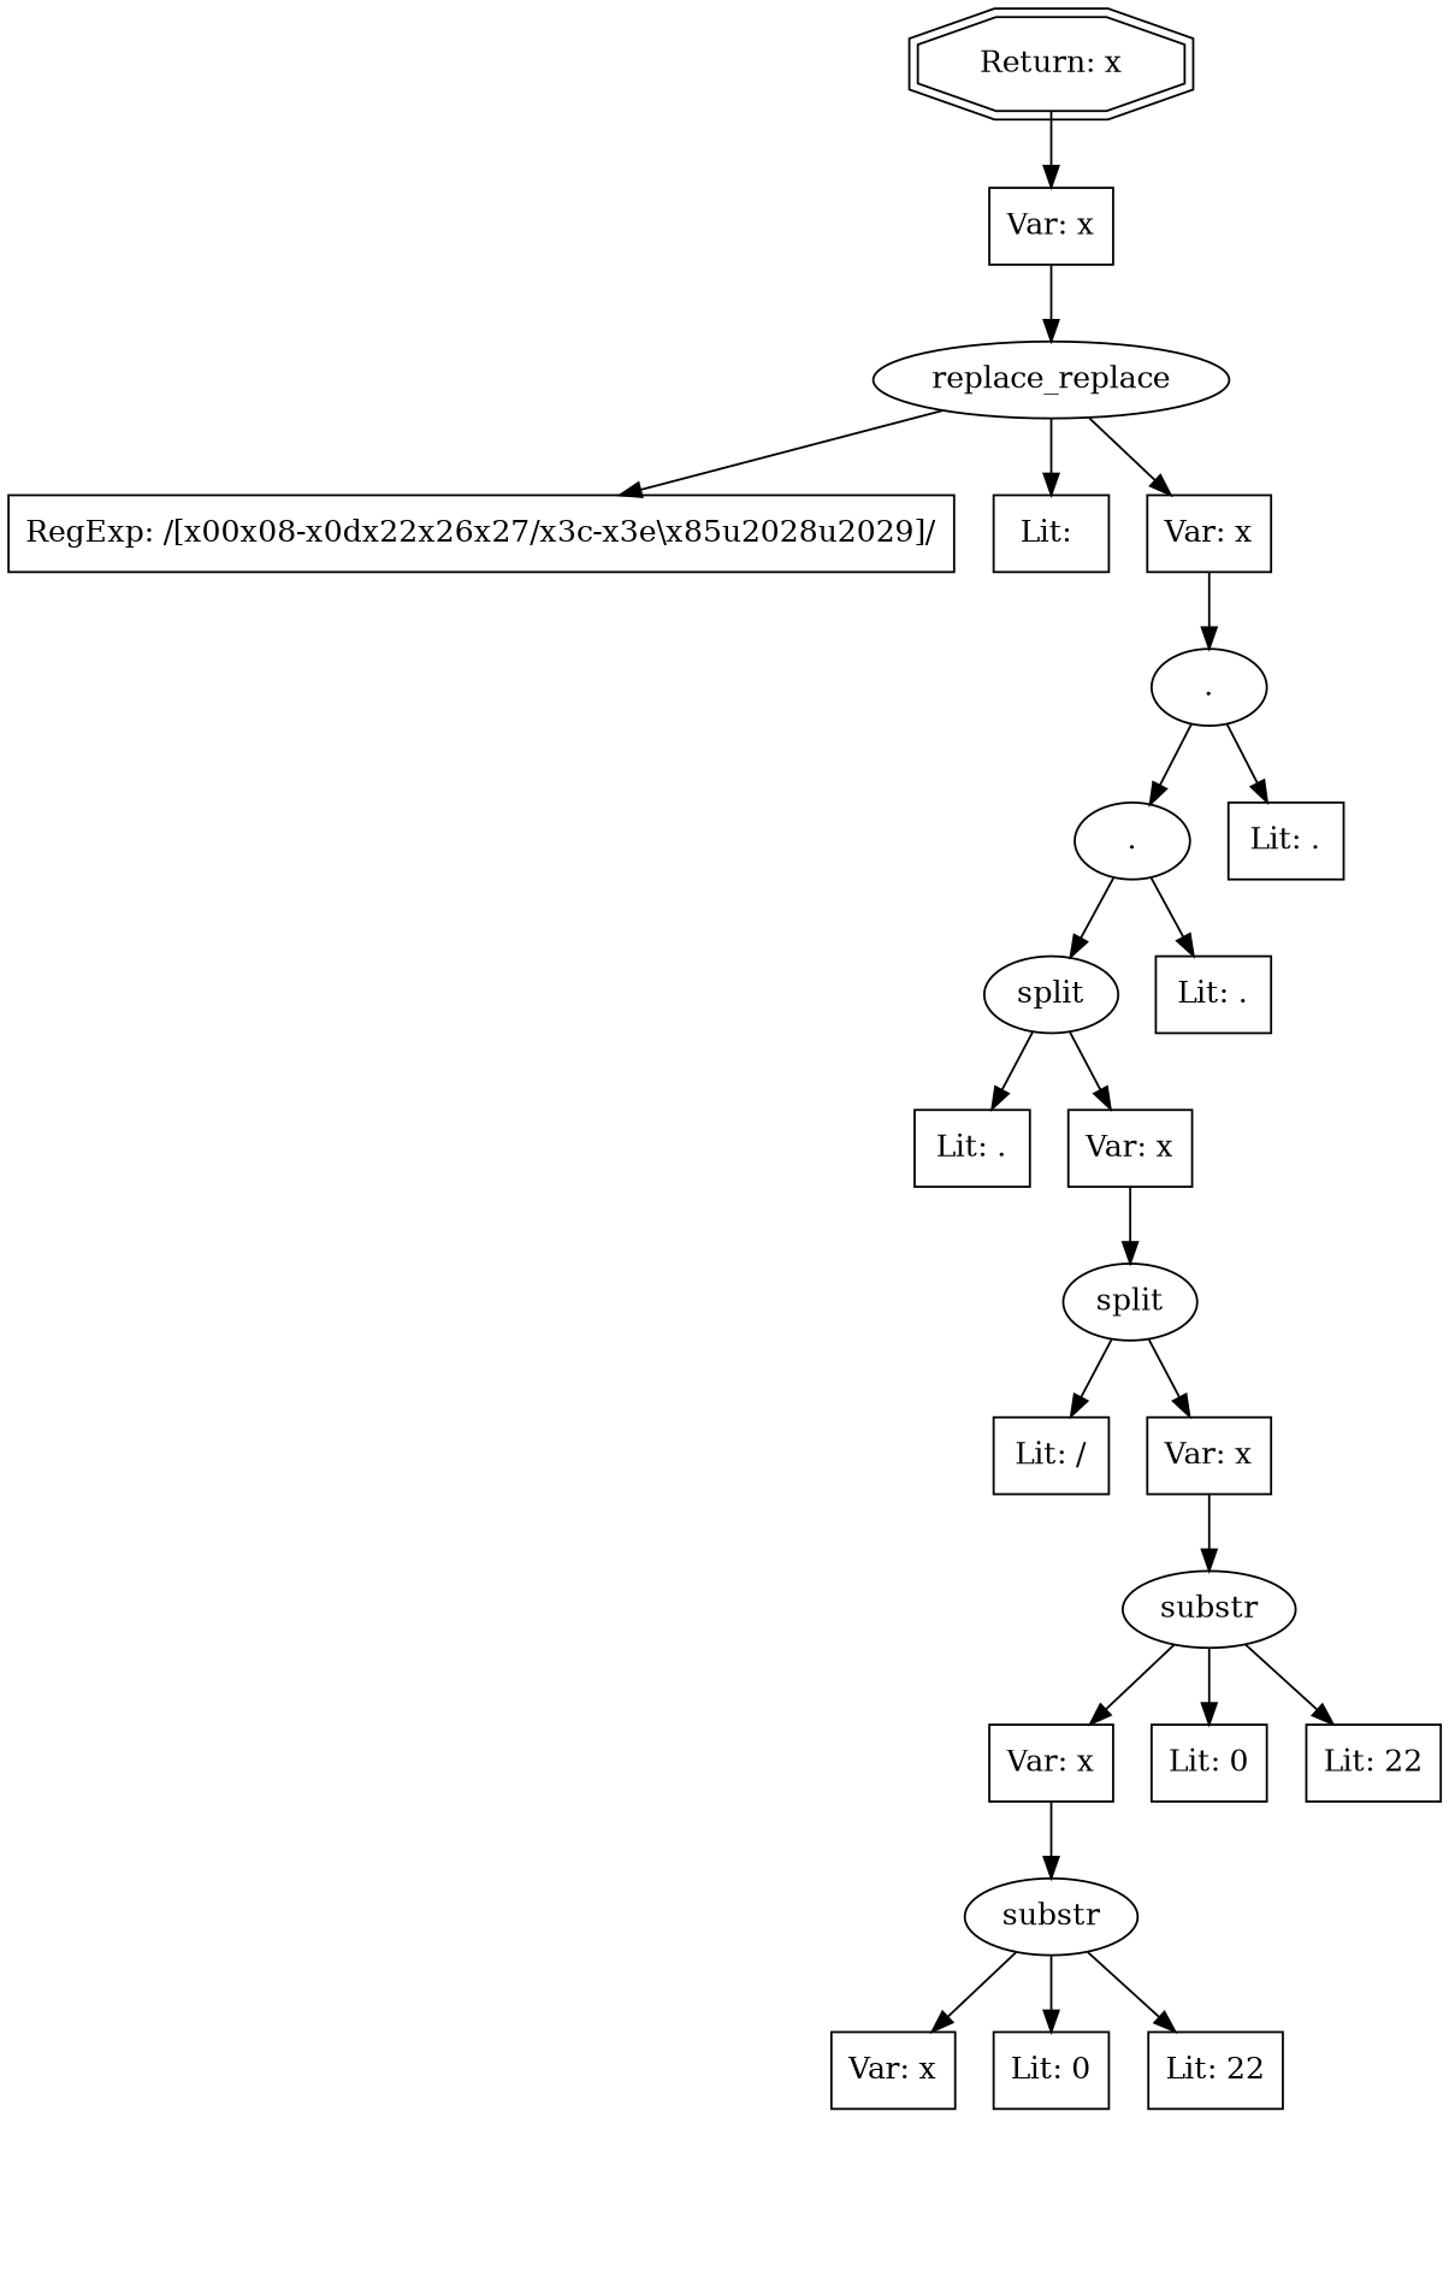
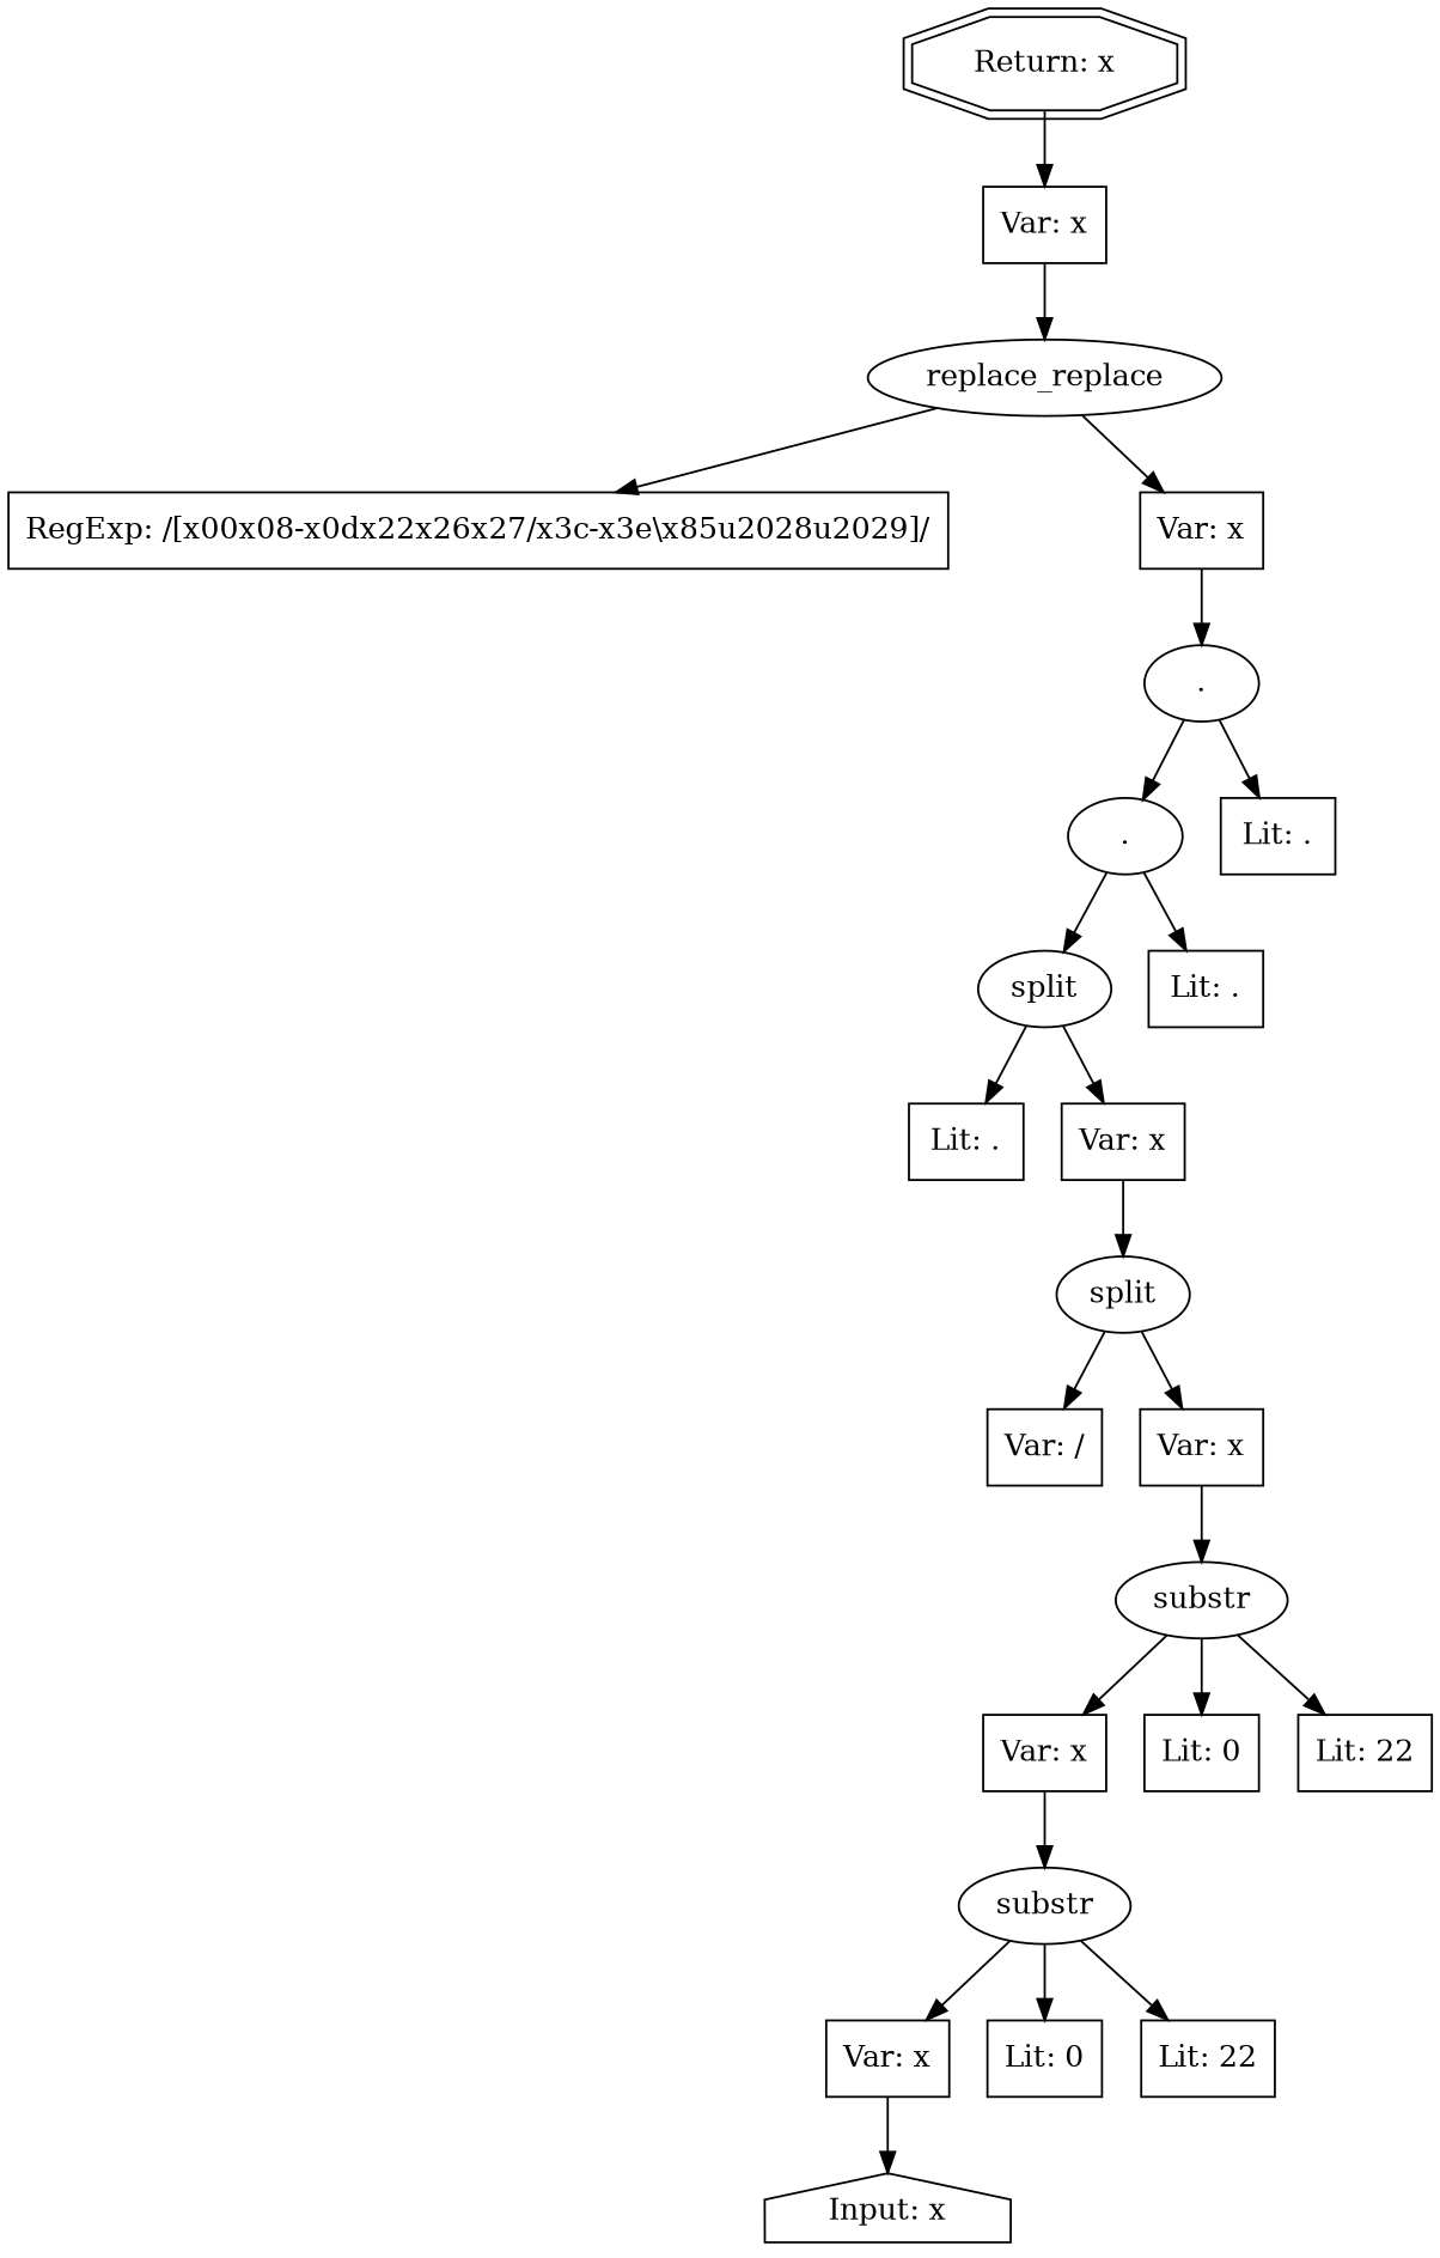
  digraph {
    node [shape=box]
+   n1 [label="Input: x" shape=house]
    n2 [label=substr shape=ellipse]
    n3 [label="Var: x"]
    n4 [label="Lit: 0"]
    n5 [label="Lit: 22"]
    n6 [label=substr shape=ellipse]
    n7 [label="Var: x"]
    n8 [label="Lit: 0"]
    n9 [label="Lit: 22"]
    n10 [label=split shape=ellipse]
-   n11 [label="Lit: /"]
+   n11 [label="Var: /"]
    n12 [label="Var: x"]
    n13 [label=split shape=ellipse]
    n14 [label="Lit: ."]
    n15 [label="Var: x"]
    n16 [label="." shape=ellipse]
    n17 [label="Lit: ."]
    n18 [label="." shape=ellipse]
    n19 [label="Lit: ."]
    n20 [label=replace_replace shape=ellipse]
    n21 [label="RegExp: /[\x00\x08-\x0d\x22\x26\x27\/\x3c-\x3e\\\x85\u2028\u2029]/"]
-   n22 [label="Lit: "]
    n23 [label="Var: x"]
    n24 [label="Var: x"]
    n25 [label="Return: x" shape=doubleoctagon]
    n2 -> n3
    n2 -> n4
    n2 -> n5
+   n3 -> n1
    n6 -> n7
    n6 -> n8
    n6 -> n9
    n7 -> n2
    n10 -> n11
    n10 -> n12
    n12 -> n6
    n13 -> n14
    n13 -> n15
    n15 -> n10
    n16 -> n13
    n16 -> n17
    n18 -> n16
    n18 -> n19
    n20 -> n21
-   n20 -> n22
    n20 -> n23
    n23 -> n18
    n24 -> n20
    n25 -> n24
  }
